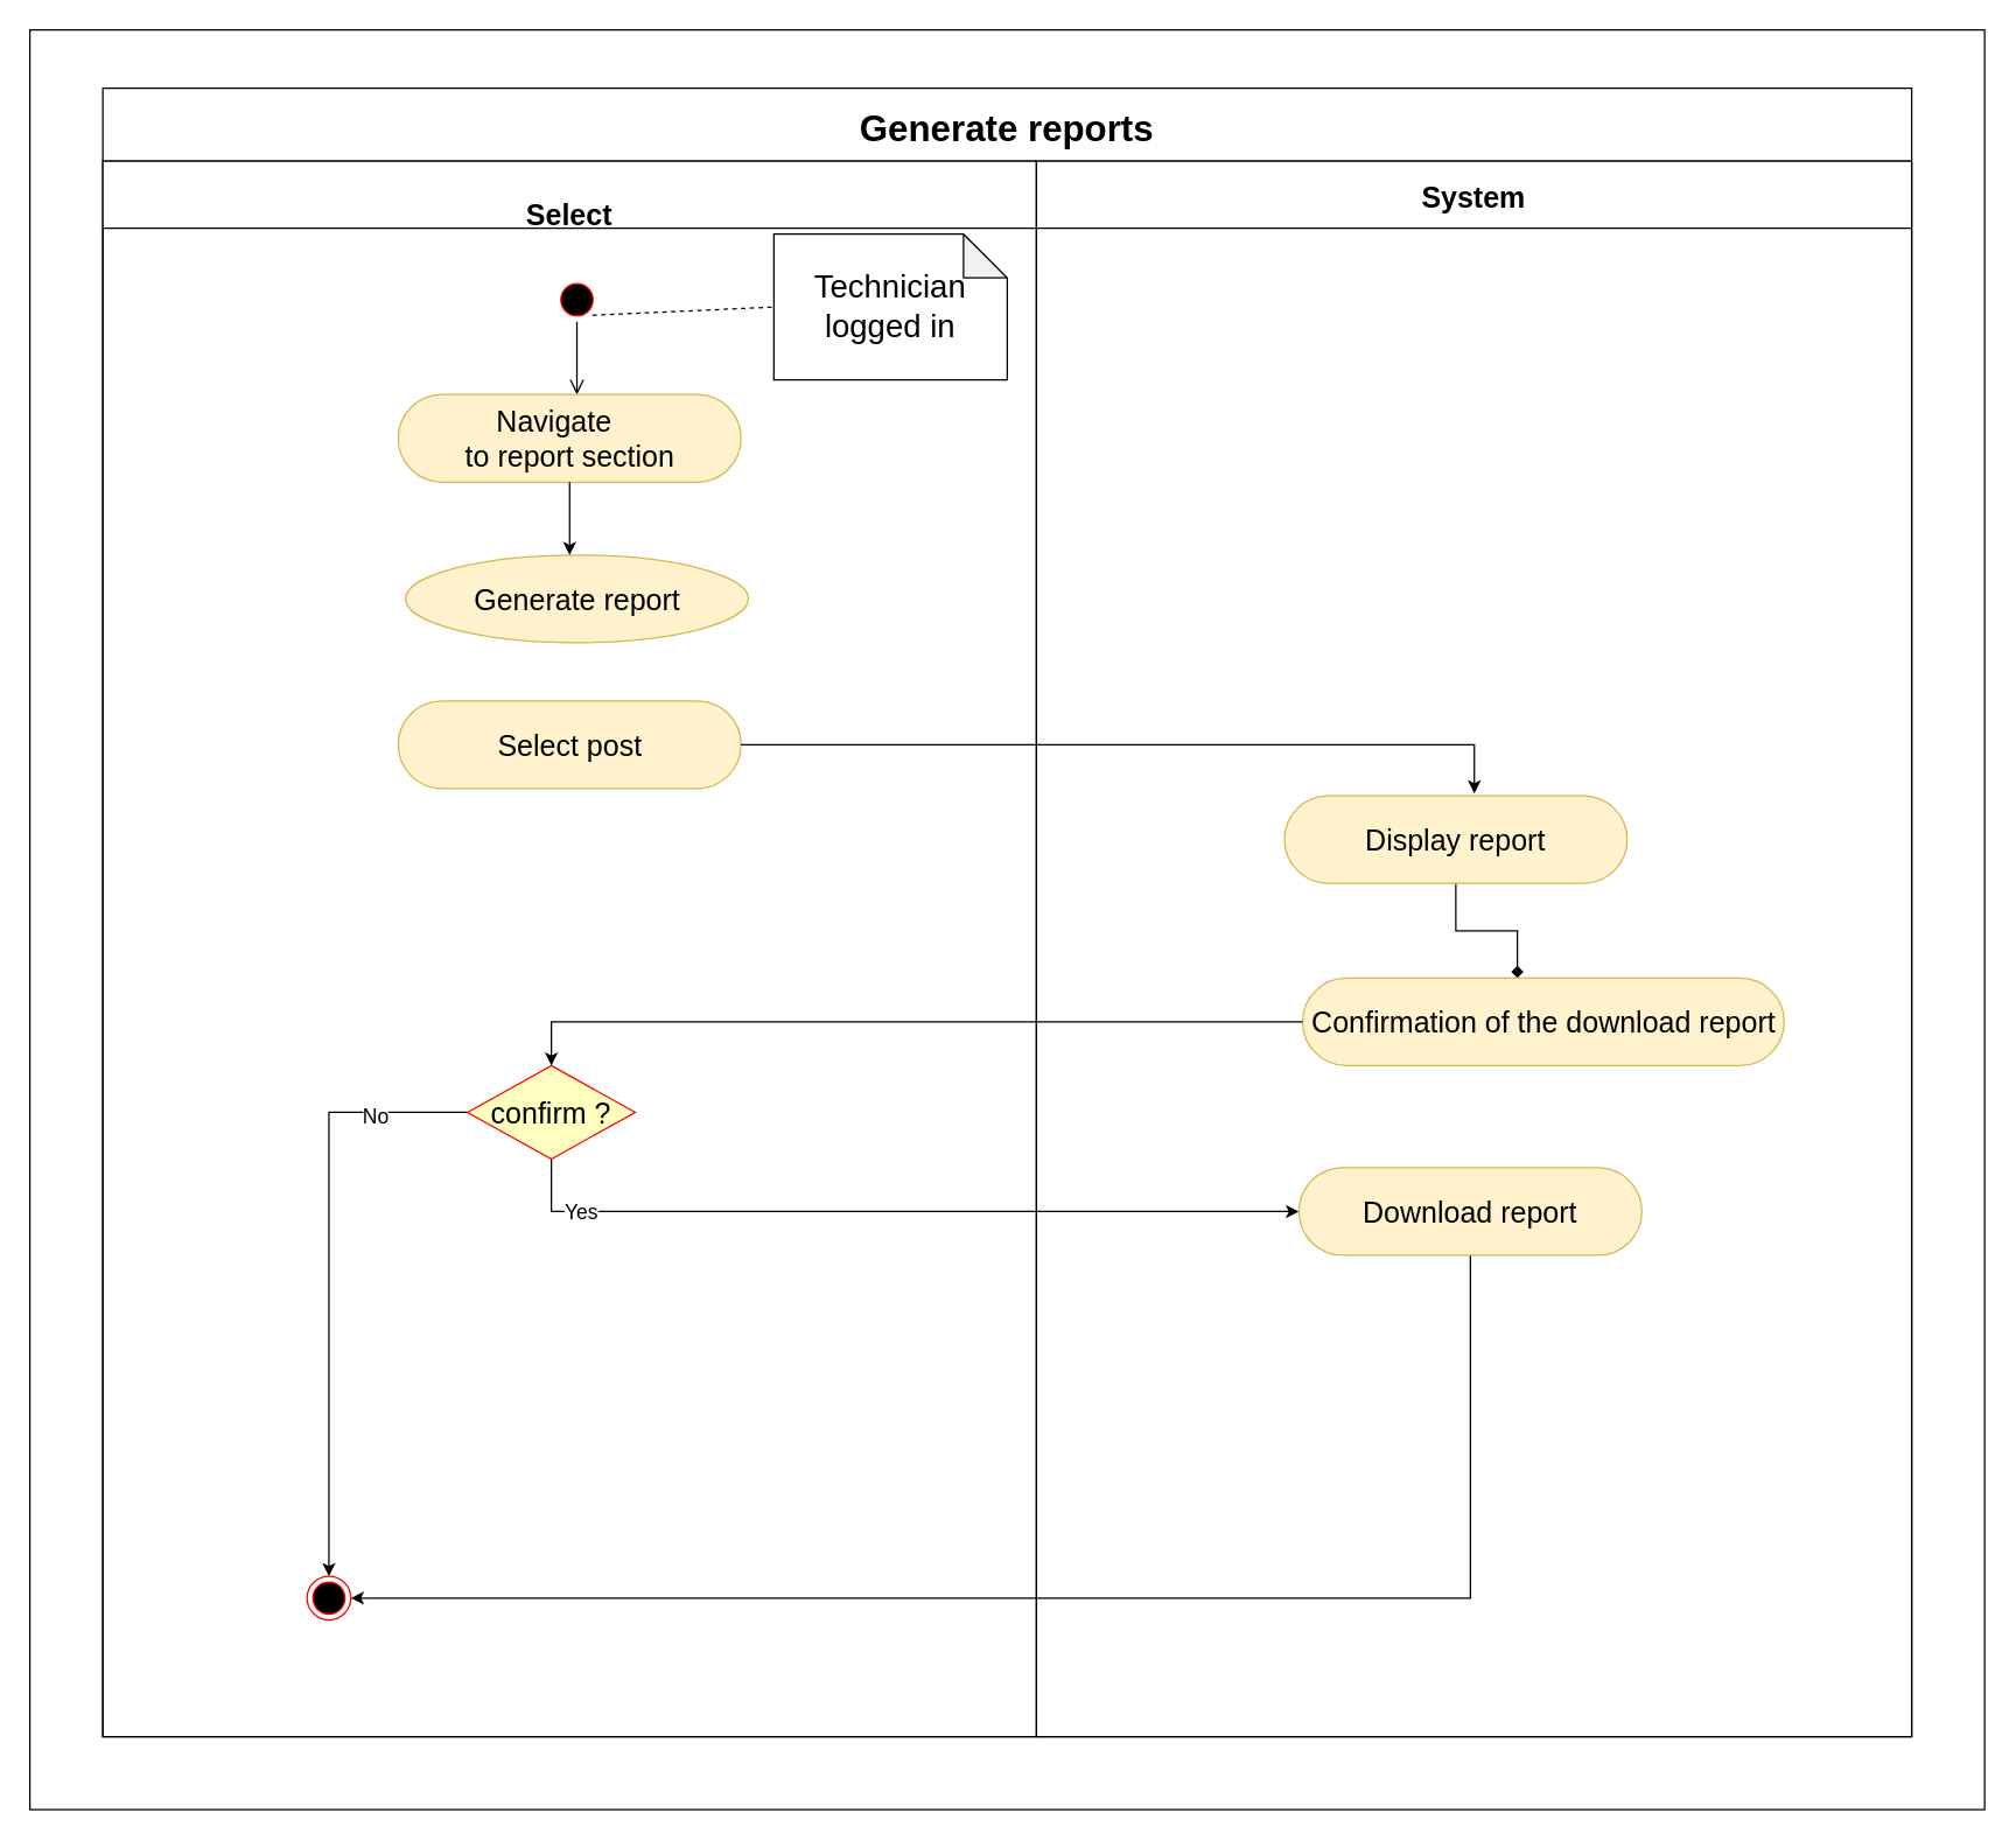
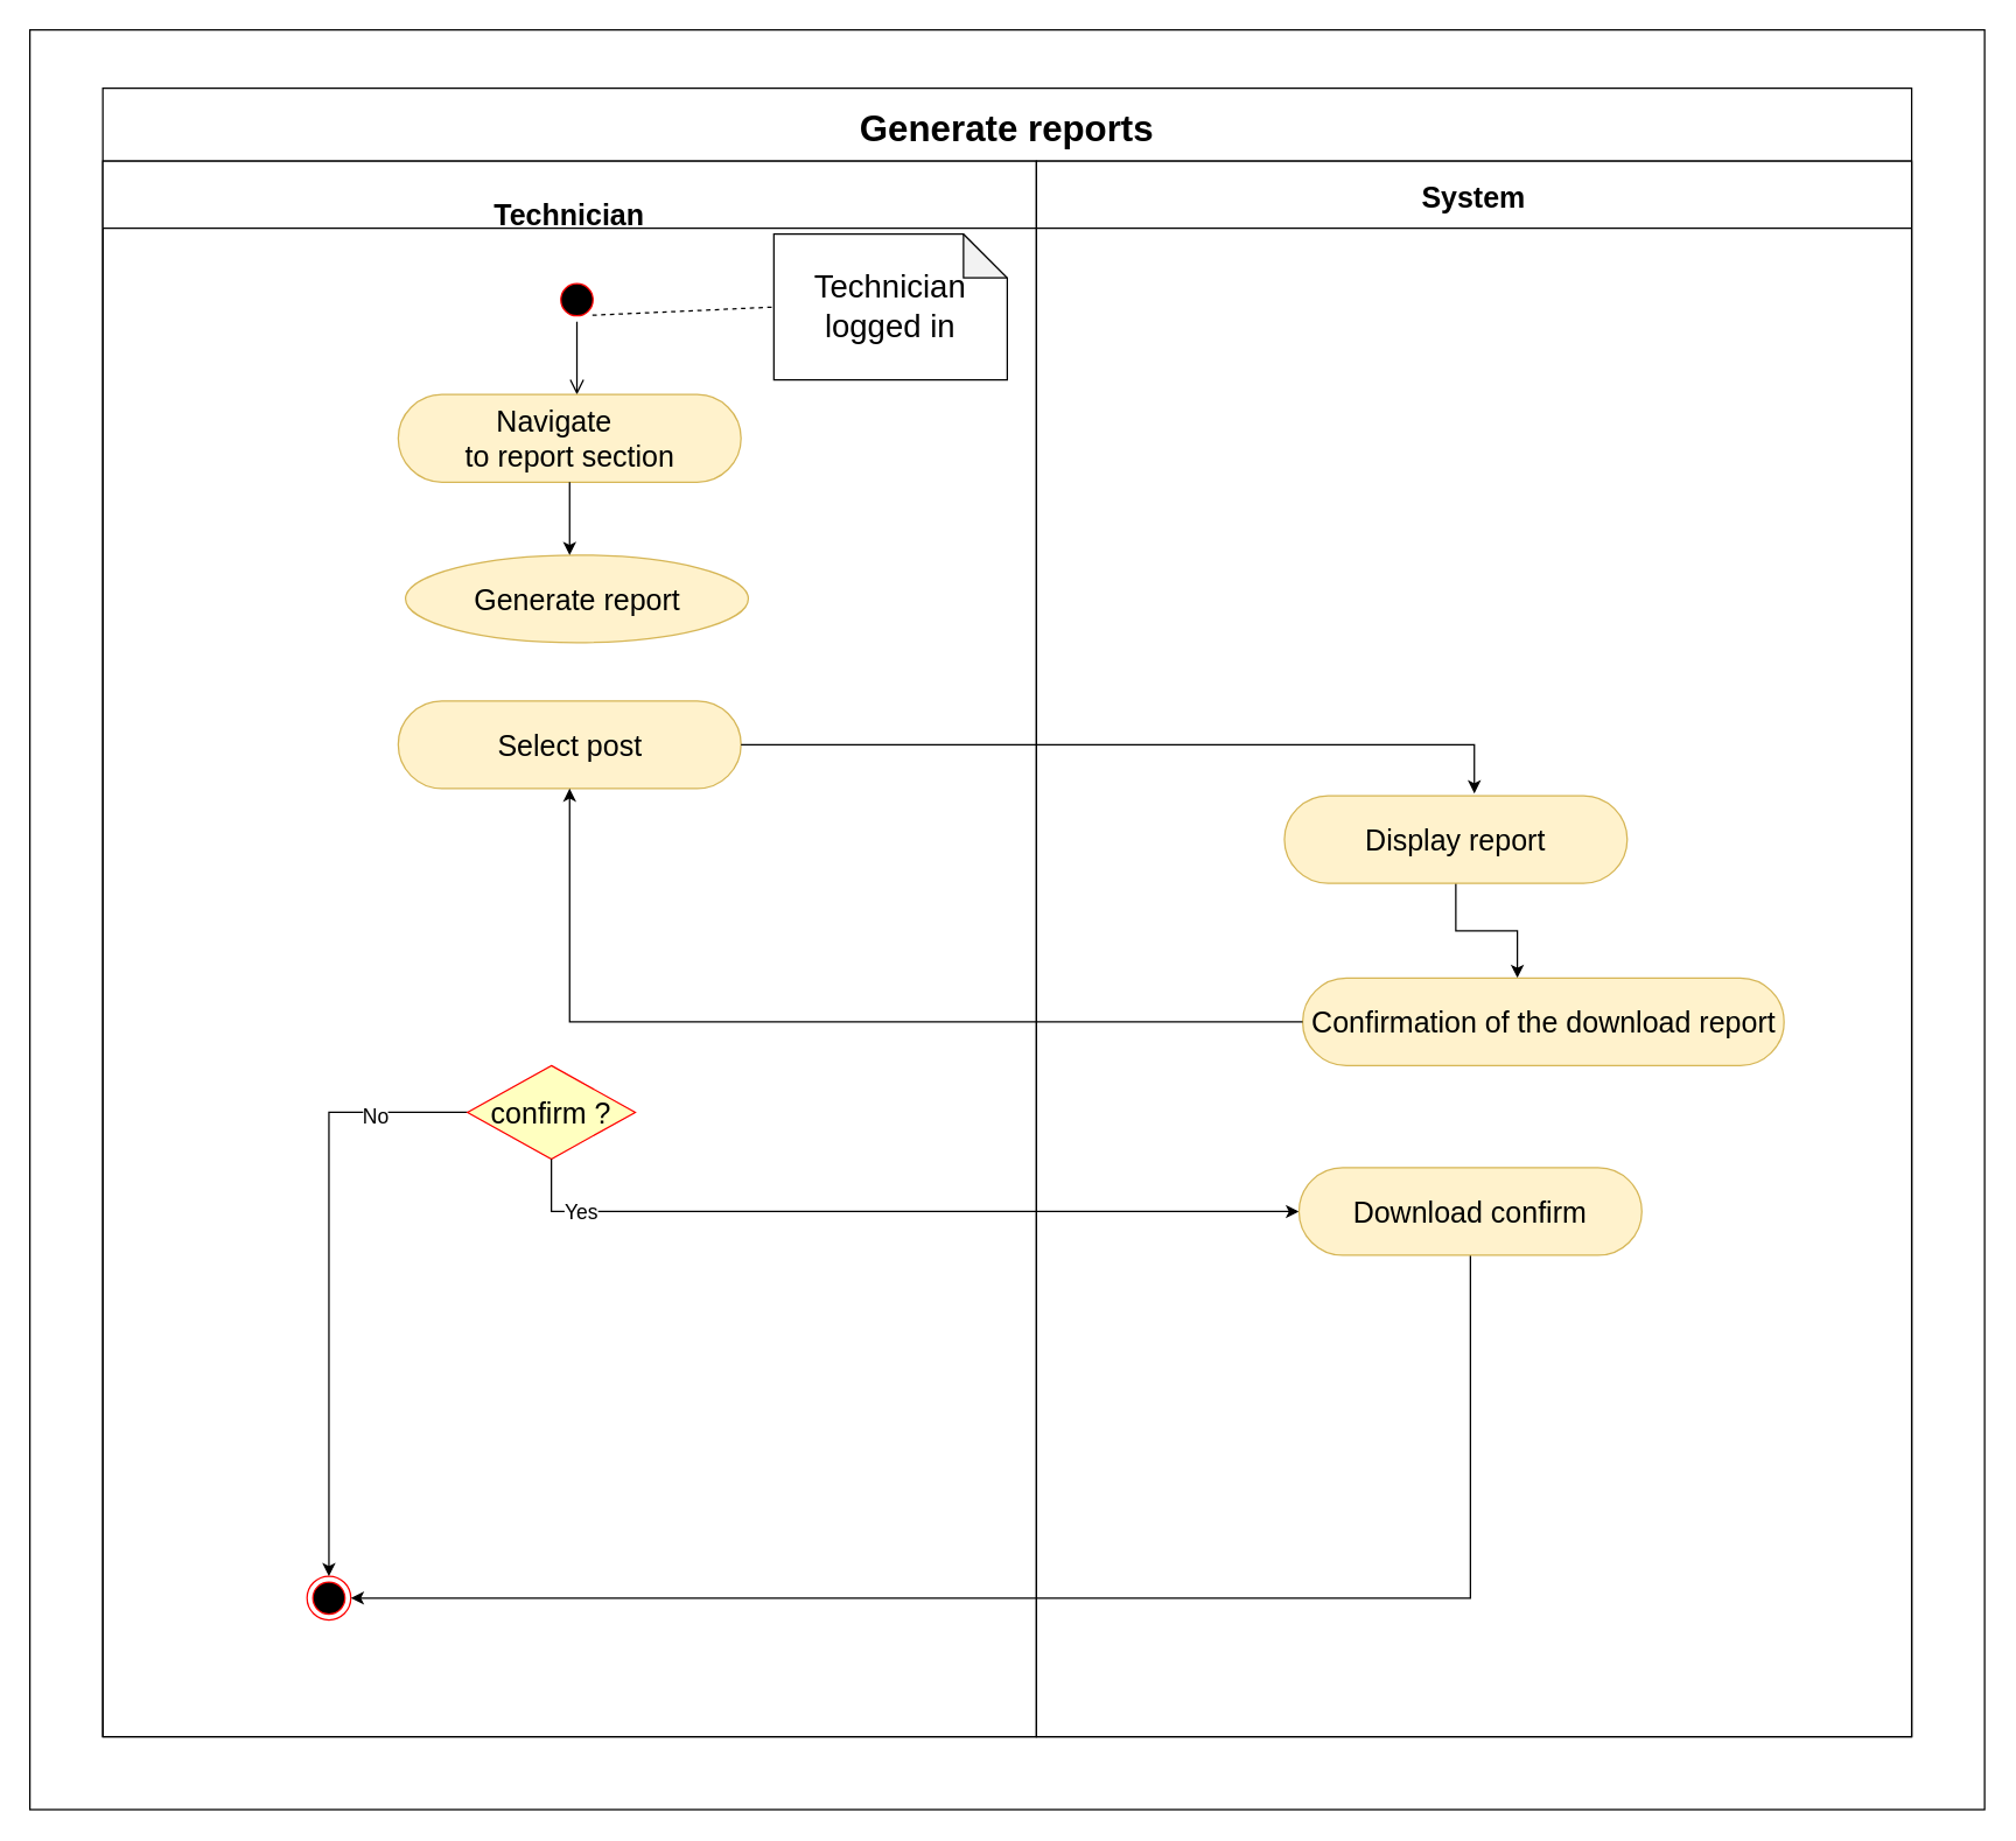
  <mxCell id="0" />
  <mxCell id="1" parent="0" />
  <mxCell id="2" value="Generate reports" style="swimlane;childLayout=stackLayout;resizeParent=1;resizeParentMax=0;startSize=50;fontSize=25;swimlaneFillColor=none;fillColor=default;" vertex="1" parent="1"><mxGeometry x="70" y="60" width="1240" height="1130" as="geometry" /></mxCell>
- <mxCell id="3" value="&#10;Select" style="swimlane;startSize=46;fontSize=20;" vertex="1" parent="2"><mxGeometry y="50" width="640" height="1080" as="geometry"><mxRectangle y="36" width="50" height="1234" as="alternateBounds" /></mxGeometry></mxCell>
+ <mxCell id="3" value="&#10;Technician" style="swimlane;startSize=46;fontSize=20;" vertex="1" parent="2"><mxGeometry y="50" width="640" height="1080" as="geometry"><mxRectangle y="36" width="50" height="1234" as="alternateBounds" /></mxGeometry></mxCell>
  <mxCell id="4" value="" style="ellipse;html=1;shape=startState;fillColor=#000000;strokeColor=#ff0000;fontSize=20;" vertex="1" parent="3"><mxGeometry x="310" y="80" width="30" height="30" as="geometry" /></mxCell>
  <mxCell id="5" value="" style="edgeStyle=orthogonalEdgeStyle;html=1;verticalAlign=bottom;endArrow=open;endSize=8;strokeColor=#000000;rounded=0;fontSize=20;exitX=0.5;exitY=1;exitDx=0;exitDy=0;" edge="1" parent="3" source="4"><mxGeometry relative="1" as="geometry"><mxPoint x="325" y="160" as="targetPoint" /><mxPoint x="705" y="100" as="sourcePoint" /></mxGeometry></mxCell>
  <mxCell id="6" value="&lt;p style=&quot;text-indent:-.25in;mso-list:l0 level1 lfo1&quot; class=&quot;MsoListParagraph&quot;&gt;&lt;span style=&quot;font-variant-numeric: normal; font-variant-east-asian: normal; font-stretch: normal; font-size: 7pt; line-height: normal; font-family: &amp;quot;Times New Roman&amp;quot;;&quot;&gt;&amp;nbsp;&lt;/span&gt;Navigate&lt;br&gt;to report section&lt;/p&gt;" style="rounded=1;whiteSpace=wrap;html=1;fontSize=20;arcSize=50;fillColor=#fff2cc;strokeColor=#d6b656;" vertex="1" parent="3"><mxGeometry x="202.5" y="160" width="235" height="60" as="geometry" /></mxCell>
  <mxCell id="7" value="Technician logged in" style="shape=note;whiteSpace=wrap;html=1;backgroundOutline=1;darkOpacity=0.05;fontSize=22;" vertex="1" parent="3"><mxGeometry x="460" y="50" width="160" height="100" as="geometry" /></mxCell>
  <mxCell id="8" value="" style="endArrow=none;dashed=1;html=1;rounded=0;exitX=1;exitY=1;exitDx=0;exitDy=0;entryX=0;entryY=0.5;entryDx=0;entryDy=0;entryPerimeter=0;fontSize=22;" edge="1" parent="3" source="4" target="7"><mxGeometry width="50" height="50" relative="1" as="geometry"><mxPoint x="282.5" y="110" as="sourcePoint" /><mxPoint x="-6311.5" y="-138" as="targetPoint" /></mxGeometry></mxCell>
  <mxCell id="9" value="" style="ellipse;html=1;shape=endState;fillColor=#000000;strokeColor=#ff0000;fontSize=20;direction=west;" vertex="1" parent="3"><mxGeometry x="140" y="970" width="30" height="30" as="geometry" /></mxCell>
  <mxCell id="10" style="edgeStyle=orthogonalEdgeStyle;rounded=0;orthogonalLoop=1;jettySize=auto;html=1;exitX=0.5;exitY=1;exitDx=0;exitDy=0;entryX=0.5;entryY=0;entryDx=0;entryDy=0;" edge="1" parent="3" target="14"><mxGeometry relative="1" as="geometry"><mxPoint x="320" y="630" as="sourcePoint" /></mxGeometry></mxCell>
  <mxCell id="11" value="Select post" style="rounded=1;whiteSpace=wrap;html=1;fontSize=20;arcSize=50;fillColor=#fff2cc;strokeColor=#d6b656;" vertex="1" parent="3"><mxGeometry x="202.5" y="370" width="235" height="60" as="geometry" /></mxCell>
  <mxCell id="12" style="edgeStyle=orthogonalEdgeStyle;rounded=0;orthogonalLoop=1;jettySize=auto;html=1;exitX=0;exitY=0.5;exitDx=0;exitDy=0;entryX=0.5;entryY=1;entryDx=0;entryDy=0;fontSize=14;" edge="1" parent="3" source="14" target="9"><mxGeometry relative="1" as="geometry" /></mxCell>
  <mxCell id="13" value="No" style="edgeLabel;html=1;align=center;verticalAlign=middle;resizable=0;points=[];fontSize=14;" connectable="0" vertex="1" parent="12"><mxGeometry x="-0.689" y="2" relative="1" as="geometry"><mxPoint as="offset" /></mxGeometry></mxCell>
  <mxCell id="14" value="confirm ?" style="rhombus;whiteSpace=wrap;html=1;fillColor=#ffffc0;strokeColor=#ff0000;fontSize=20;" vertex="1" parent="3"><mxGeometry x="250" y="620" width="115" height="64" as="geometry" /></mxCell>
  <mxCell id="15" value="Generate report" style="ellipse;whiteSpace=wrap;html=1;fontSize=20;arcSize=50;fillColor=#fff2cc;strokeColor=#d6b656;" vertex="1" parent="3"><mxGeometry x="207.5" y="270" width="235" height="60" as="geometry" /></mxCell>
  <mxCell id="16" style="edgeStyle=orthogonalEdgeStyle;rounded=0;orthogonalLoop=1;jettySize=auto;html=1;exitX=0.5;exitY=1;exitDx=0;exitDy=0;" edge="1" parent="3" source="6"><mxGeometry relative="1" as="geometry"><mxPoint x="320" y="270" as="targetPoint" /><mxPoint x="460" y="380" as="sourcePoint" /></mxGeometry></mxCell>
  <mxCell id="17" style="edgeStyle=orthogonalEdgeStyle;rounded=0;orthogonalLoop=1;jettySize=auto;html=1;exitX=1;exitY=0.5;exitDx=0;exitDy=0;entryX=0.554;entryY=-0.026;entryDx=0;entryDy=0;entryPerimeter=0;" edge="1" parent="2" source="11" target="23"><mxGeometry relative="1" as="geometry"><mxPoint x="940" y="480" as="targetPoint" /></mxGeometry></mxCell>
  <mxCell id="18" style="edgeStyle=orthogonalEdgeStyle;rounded=0;orthogonalLoop=1;jettySize=auto;html=1;exitX=0.5;exitY=1;exitDx=0;exitDy=0;entryX=0;entryY=0.5;entryDx=0;entryDy=0;fontSize=14;" edge="1" parent="2" source="14" target="24"><mxGeometry relative="1" as="geometry" /></mxCell>
  <mxCell id="19" value="&lt;font style=&quot;font-size: 14px;&quot;&gt;Yes&lt;/font&gt;" style="edgeLabel;html=1;align=center;verticalAlign=middle;resizable=0;points=[];" connectable="0" vertex="1" parent="18"><mxGeometry x="-0.796" relative="1" as="geometry"><mxPoint as="offset" /></mxGeometry></mxCell>
  <mxCell id="20" style="edgeStyle=orthogonalEdgeStyle;rounded=0;orthogonalLoop=1;jettySize=auto;html=1;exitX=0.5;exitY=1;exitDx=0;exitDy=0;entryX=0;entryY=0.5;entryDx=0;entryDy=0;fontSize=14;" edge="1" parent="2" source="24" target="9"><mxGeometry relative="1" as="geometry"><mxPoint x="930" y="1030" as="sourcePoint" /></mxGeometry></mxCell>
  <mxCell id="21" value="System" style="swimlane;startSize=46;fontSize=20;gradientColor=none;strokeColor=#000000;" vertex="1" parent="2"><mxGeometry x="640" y="50" width="600" height="1080" as="geometry" /></mxCell>
- <mxCell id="22" style="edgeStyle=orthogonalEdgeStyle;rounded=0;orthogonalLoop=1;jettySize=auto;html=1;exitX=0.5;exitY=1;exitDx=0;exitDy=0;entryX=0.446;entryY=-0.002;entryDx=0;entryDy=0;entryPerimeter=0;endArrow=diamond;" edge="1" parent="21" source="23" target="25"><mxGeometry relative="1" as="geometry" /></mxCell>
+ <mxCell id="22" style="edgeStyle=orthogonalEdgeStyle;rounded=0;orthogonalLoop=1;jettySize=auto;html=1;exitX=0.5;exitY=1;exitDx=0;exitDy=0;entryX=0.446;entryY=-0.002;entryDx=0;entryDy=0;entryPerimeter=0;" edge="1" parent="21" source="23" target="25"><mxGeometry relative="1" as="geometry" /></mxCell>
  <mxCell id="23" value="Display report" style="rounded=1;whiteSpace=wrap;html=1;fontSize=20;arcSize=50;fillColor=#fff2cc;strokeColor=#d6b656;" vertex="1" parent="21"><mxGeometry x="170" y="435" width="235" height="60" as="geometry" /></mxCell>
- <mxCell id="24" value="Download report" style="rounded=1;whiteSpace=wrap;html=1;fontSize=20;arcSize=50;fillColor=#fff2cc;strokeColor=#d6b656;" vertex="1" parent="21"><mxGeometry x="180" y="690" width="235" height="60" as="geometry" /></mxCell>
+ <mxCell id="24" value="Download confirm" style="rounded=1;whiteSpace=wrap;html=1;fontSize=20;arcSize=50;fillColor=#fff2cc;strokeColor=#d6b656;" vertex="1" parent="21"><mxGeometry x="180" y="690" width="235" height="60" as="geometry" /></mxCell>
  <mxCell id="25" value="Confirmation of the download report" style="rounded=1;whiteSpace=wrap;html=1;fontSize=20;arcSize=50;fillColor=#fff2cc;strokeColor=#d6b656;" vertex="1" parent="21"><mxGeometry x="182.5" y="560" width="330" height="60" as="geometry" /></mxCell>
- <mxCell id="26" style="edgeStyle=orthogonalEdgeStyle;rounded=0;orthogonalLoop=1;jettySize=auto;html=1;exitX=0;exitY=0.5;exitDx=0;exitDy=0;entryX=0.5;entryY=0;entryDx=0;entryDy=0;" edge="1" parent="2" source="25" target="14"><mxGeometry relative="1" as="geometry" /></mxCell>
+ <mxCell id="26" style="edgeStyle=orthogonalEdgeStyle;rounded=0;orthogonalLoop=1;jettySize=auto;html=1;exitX=0;exitY=0.5;exitDx=0;exitDy=0;" edge="1" parent="2" source="25" target="11"><mxGeometry relative="1" as="geometry" /></mxCell>
  <mxCell id="27" value="" style="rounded=0;whiteSpace=wrap;html=1;fillColor=none;" vertex="1" parent="1"><mxGeometry x="20" width="1340" height="1220" as="geometry" y="20" /></mxCell>
